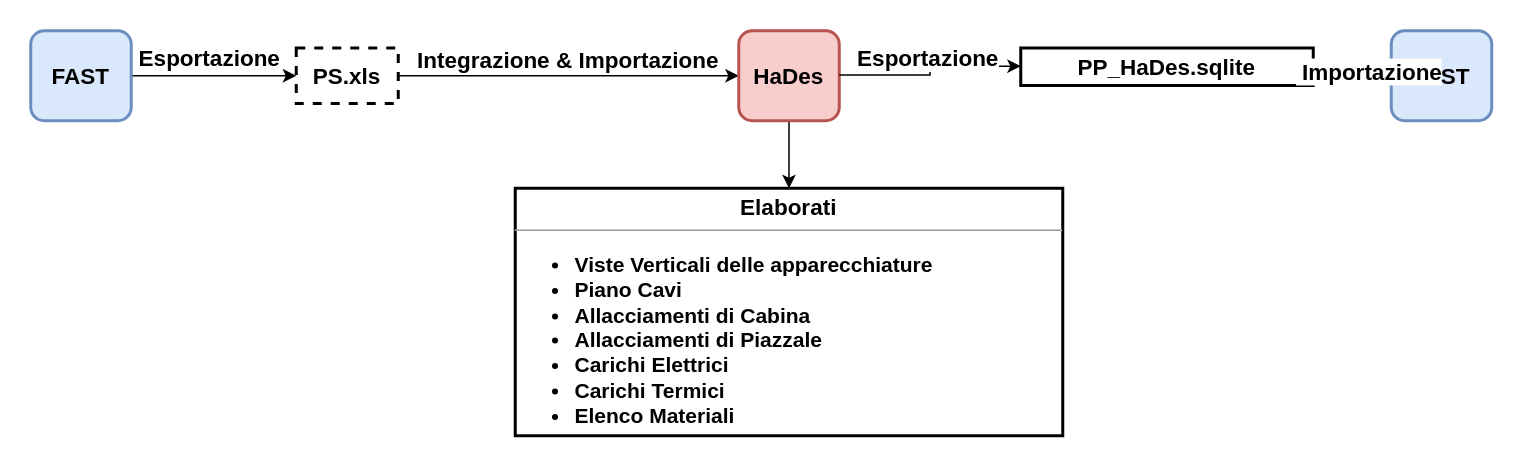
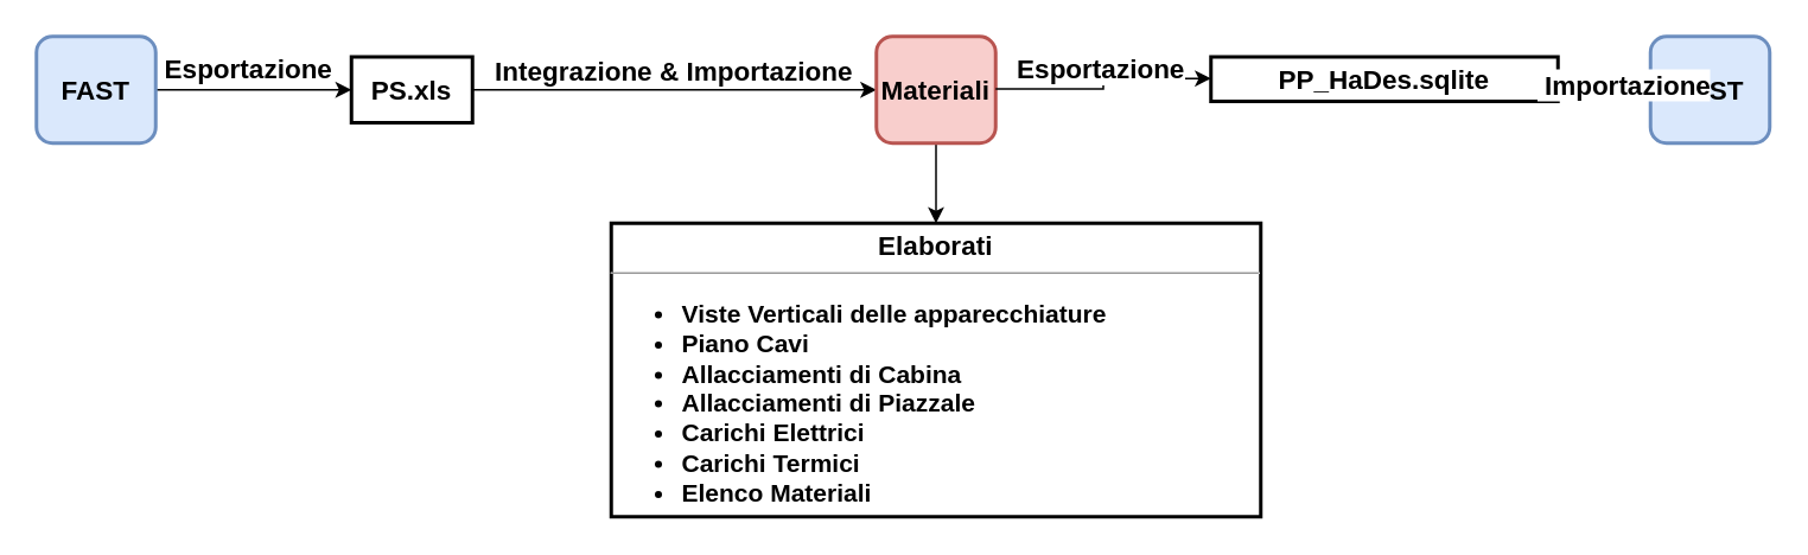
  <mxCell id="0" />
  <mxCell id="1" parent="0" />
  <mxCell id="2" value="&lt;b&gt;Esportazione&lt;/b&gt;" style="edgeStyle=orthogonalEdgeStyle;rounded=0;orthogonalLoop=1;jettySize=auto;html=1;exitX=1;exitY=0.5;exitDx=0;exitDy=0;entryX=0;entryY=0.5;entryDx=0;entryDy=0;fontSize=15;" edge="1" parent="1" source="3" target="5"><mxGeometry x="-0.062" y="12" relative="1" as="geometry"><mxPoint as="offset" /></mxGeometry></mxCell>
  <mxCell id="3" value="&lt;font style=&quot;font-size: 15px;&quot;&gt;&lt;b&gt;FAST&lt;/b&gt;&lt;/font&gt;" style="rounded=1;whiteSpace=wrap;html=1;strokeWidth=2;fillColor=#dae8fc;strokeColor=#6c8ebf;" vertex="1" parent="1"><mxGeometry x="20" y="20" width="67" height="60" as="geometry" /></mxCell>
  <mxCell id="4" value="&lt;b&gt;Integrazione &amp;amp; Importazione&lt;/b&gt;" style="edgeStyle=orthogonalEdgeStyle;rounded=0;orthogonalLoop=1;jettySize=auto;html=1;fontSize=15;entryX=0;entryY=0.5;entryDx=0;entryDy=0;" edge="1" parent="1" source="5" target="7"><mxGeometry x="-0.007" y="11" relative="1" as="geometry"><mxPoint x="508" y="50" as="targetPoint" /><mxPoint as="offset" /></mxGeometry></mxCell>
- <mxCell id="5" value="&lt;b&gt;PS.xls&lt;/b&gt;" style="rounded=0;whiteSpace=wrap;html=1;fontSize=15;strokeWidth=2;dashed=1;" vertex="1" parent="1"><mxGeometry x="197" y="31.5" width="68" height="37" as="geometry" /></mxCell>
+ <mxCell id="5" value="&lt;b&gt;PS.xls&lt;/b&gt;" style="rounded=0;whiteSpace=wrap;html=1;fontSize=15;strokeWidth=2;" vertex="1" parent="1"><mxGeometry x="197" y="31.5" width="68" height="37" as="geometry" /></mxCell>
  <mxCell id="6" style="edgeStyle=orthogonalEdgeStyle;rounded=0;orthogonalLoop=1;jettySize=auto;html=1;exitX=0.5;exitY=1;exitDx=0;exitDy=0;entryX=0.5;entryY=0;entryDx=0;entryDy=0;fontSize=14;" edge="1" parent="1" source="7" target="10"><mxGeometry relative="1" as="geometry" /></mxCell>
- <mxCell id="7" value="&lt;font style=&quot;font-size: 15px;&quot;&gt;&lt;b&gt;HaDes&lt;/b&gt;&lt;/font&gt;" style="rounded=1;whiteSpace=wrap;html=1;strokeWidth=2;fillColor=#f8cecc;strokeColor=#b85450;" vertex="1" parent="1"><mxGeometry x="492" y="20" width="67" height="60" as="geometry" /></mxCell>
+ <mxCell id="7" value="&lt;font style=&quot;font-size: 15px;&quot;&gt;&lt;b&gt;Materiali&lt;/b&gt;&lt;/font&gt;" style="rounded=1;whiteSpace=wrap;html=1;strokeWidth=2;fillColor=#f8cecc;strokeColor=#b85450;" vertex="1" parent="1"><mxGeometry x="492" y="20" width="67" height="60" as="geometry" /></mxCell>
  <mxCell id="8" value="&lt;b&gt;PP_HaDes.sqlite&lt;/b&gt;" style="rounded=0;whiteSpace=wrap;html=1;fontSize=15;strokeWidth=2;" vertex="1" parent="1"><mxGeometry x="680" y="31.5" width="195" height="25" as="geometry" /></mxCell>
  <mxCell id="9" value="&lt;font style=&quot;font-size: 15px;&quot;&gt;&lt;b&gt;FAST&lt;/b&gt;&lt;/font&gt;" style="rounded=1;whiteSpace=wrap;html=1;strokeWidth=2;fillColor=#dae8fc;strokeColor=#6c8ebf;" vertex="1" parent="1"><mxGeometry x="927" y="20" width="67" height="60" as="geometry" /></mxCell>
  <mxCell id="10" value="&lt;p style=&quot;text-align: center; margin: 4px 0px 0px;&quot;&gt;&lt;b&gt;&lt;font style=&quot;font-size: 15px;&quot;&gt;Elaborati&lt;/font&gt;&lt;/b&gt;&lt;/p&gt;&lt;hr style=&quot;text-align: center;&quot; size=&quot;1&quot;&gt;&lt;p style=&quot;margin:0px;margin-left:4px;&quot;&gt;&lt;/p&gt;&lt;p style=&quot;margin:0px;margin-left:4px;&quot;&gt;&lt;/p&gt;&lt;ul style=&quot;font-size: 14px;&quot;&gt;&lt;li style=&quot;&quot;&gt;&lt;b style=&quot;&quot;&gt;&lt;font style=&quot;font-size: 14px;&quot;&gt;Viste Verticali delle apparecchiature&lt;/font&gt;&lt;/b&gt;&lt;/li&gt;&lt;li style=&quot;&quot;&gt;&lt;b&gt;&lt;font style=&quot;font-size: 14px;&quot;&gt;Piano Cavi&lt;/font&gt;&lt;/b&gt;&lt;/li&gt;&lt;li style=&quot;&quot;&gt;&lt;b&gt;&lt;font style=&quot;font-size: 14px;&quot;&gt;Allacciamenti di Cabina&lt;/font&gt;&lt;/b&gt;&lt;/li&gt;&lt;li style=&quot;&quot;&gt;&lt;b&gt;&lt;font style=&quot;font-size: 14px;&quot;&gt;Allacciamenti di Piazzale&lt;/font&gt;&lt;/b&gt;&lt;/li&gt;&lt;li style=&quot;&quot;&gt;&lt;b&gt;&lt;font style=&quot;font-size: 14px;&quot;&gt;Carichi Elettrici&lt;/font&gt;&lt;/b&gt;&lt;/li&gt;&lt;li style=&quot;&quot;&gt;&lt;b&gt;&lt;font style=&quot;font-size: 14px;&quot;&gt;Carichi Termici&lt;/font&gt;&lt;/b&gt;&lt;/li&gt;&lt;li style=&quot;&quot;&gt;&lt;b&gt;&lt;font style=&quot;font-size: 14px;&quot;&gt;Elenco Materiali&lt;/font&gt;&lt;/b&gt;&lt;/li&gt;&lt;/ul&gt;&lt;p style=&quot;font-size: 14px;&quot;&gt;&lt;/p&gt;&lt;p style=&quot;margin: 0px 0px 0px 4px; font-size: 14px;&quot;&gt;&lt;br&gt;&lt;/p&gt;&lt;p style=&quot;margin:0px;margin-left:4px;&quot;&gt;&lt;br&gt;&lt;/p&gt;" style="verticalAlign=top;align=left;overflow=fill;fontSize=12;fontFamily=Helvetica;html=1;strokeWidth=2;" vertex="1" parent="1"><mxGeometry x="343" y="125" width="365" height="165" as="geometry" /></mxCell>
  <mxCell id="11" value="&lt;b&gt;Esportazione&lt;/b&gt;" style="edgeStyle=orthogonalEdgeStyle;rounded=0;orthogonalLoop=1;jettySize=auto;html=1;exitX=1;exitY=0.492;exitDx=0;exitDy=0;entryX=0;entryY=0.486;entryDx=0;entryDy=0;fontSize=15;exitPerimeter=0;entryPerimeter=0;" edge="1" parent="1" source="7" target="8"><mxGeometry x="-0.062" y="12" relative="1" as="geometry"><mxPoint x="570" y="49.5" as="sourcePoint" /><mxPoint x="691" y="49.5" as="targetPoint" /><mxPoint as="offset" /></mxGeometry></mxCell>
  <mxCell id="12" value="&lt;b&gt;&amp;nbsp;Importazione&lt;/b&gt;" style="edgeStyle=orthogonalEdgeStyle;rounded=0;orthogonalLoop=1;jettySize=auto;html=1;fontSize=15;entryX=0;entryY=0.5;entryDx=0;entryDy=0;exitX=1;exitY=0.5;exitDx=0;exitDy=0;" edge="1" parent="1" source="8" target="9"><mxGeometry x="-0.007" y="11" relative="1" as="geometry"><mxPoint x="275" y="60" as="sourcePoint" /><mxPoint x="506" y="60" as="targetPoint" /><mxPoint as="offset" /></mxGeometry></mxCell>
